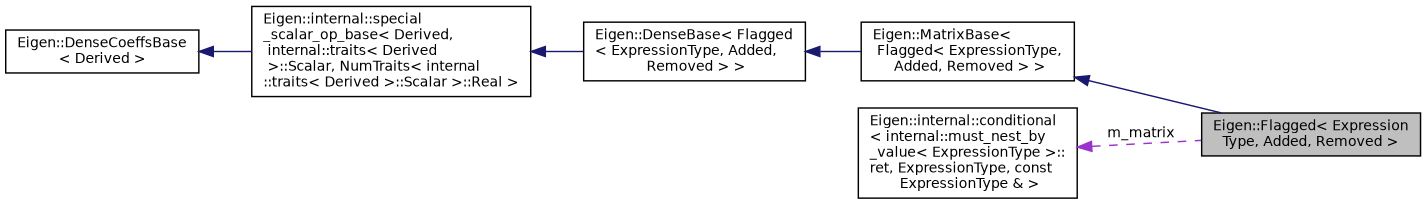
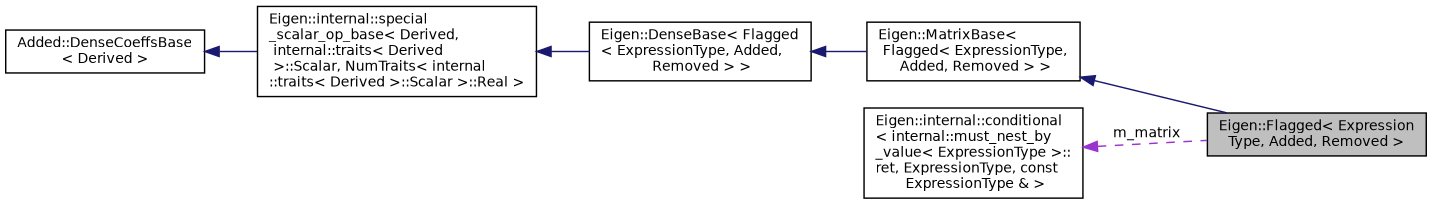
  digraph {
    rankdir=LR
    node [color=black fillcolor=white fontname=Helvetica fontsize=10 shape=record style=filled]
    edge [color=midnightblue dir=back fontname=Helvetica fontsize=10 labelfontname=Helvetica labelfontsize=10 style=solid]
    n1 [fillcolor=grey75 fontcolor=black height=0.2 label="Eigen::Flagged\< Expression\lType, Added, Removed \>" width=0.4]
    n2 [height=0.2 label="Eigen::MatrixBase\<\l Flagged\< ExpressionType,\l Added, Removed \> \>" width=0.4]
    n3 [height=0.2 label="Eigen::DenseBase\< Flagged\l\< ExpressionType, Added,\l Removed \> \>" width=0.4]
    n4 [height=0.2 label="Eigen::internal::special\l_scalar_op_base\< Derived,\l internal::traits\< Derived\l \>::Scalar, NumTraits\< internal\l::traits\< Derived \>::Scalar \>::Real \>" width=0.4]
-   n5 [height=0.2 label="Eigen::DenseCoeffsBase\l\< Derived \>" width=0.4]
+   n5 [height=0.2 label="Added::DenseCoeffsBase\l\< Derived \>" width=0.4]
    n6 [height=0.2 label="Eigen::internal::conditional\l\< internal::must_nest_by\l_value\< ExpressionType \>::\lret, ExpressionType, const\l ExpressionType & \>" width=0.4]
    n2 -> n1
    n3 -> n2
    n4 -> n3
    n5 -> n4
    n6 -> n1 [color=darkorchid3 label=" m_matrix" style=dashed]
  }
